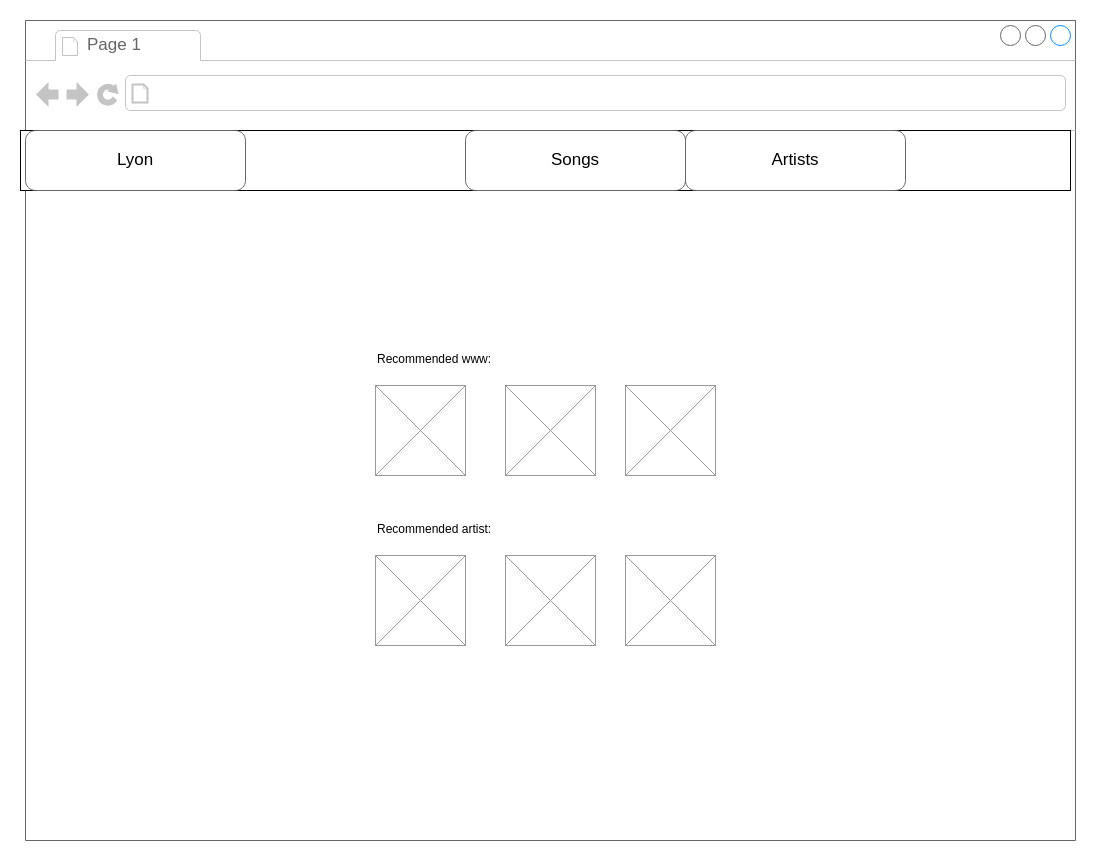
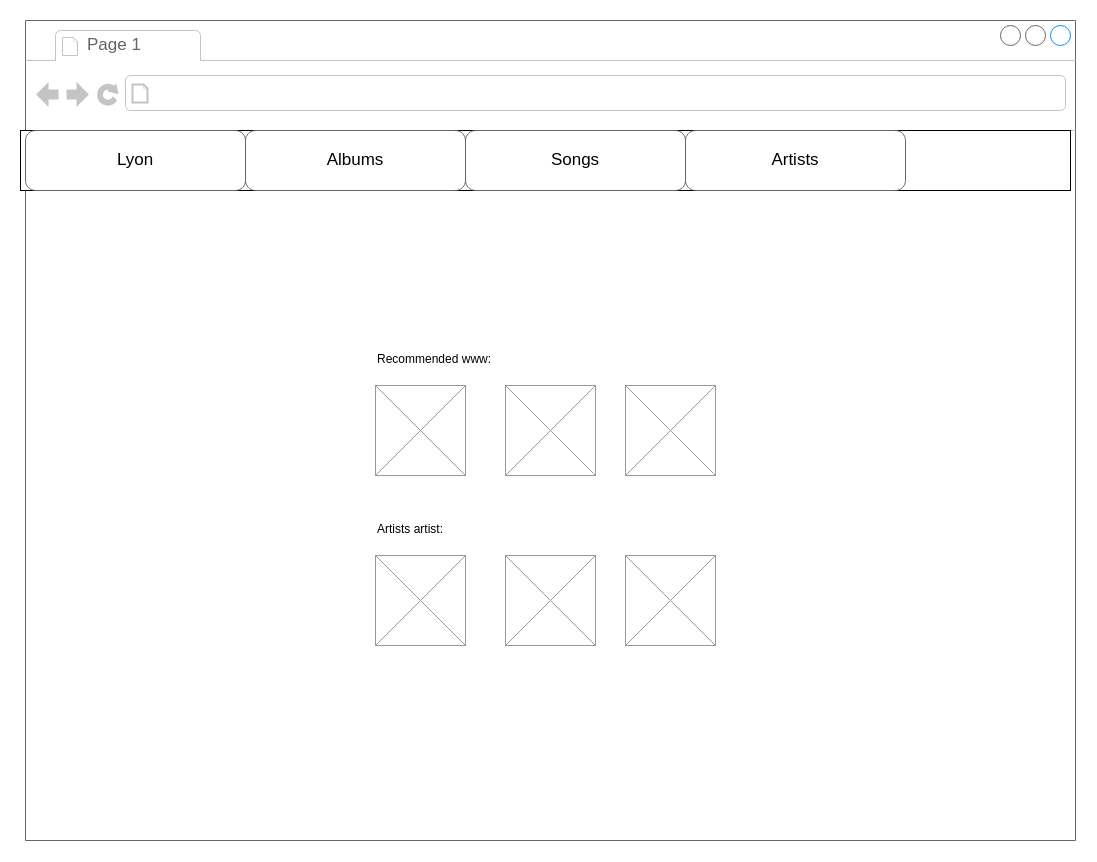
  <mxCell id="0" />
  <mxCell id="1" parent="0" />
  <mxCell id="2" value="" style="strokeWidth=1;shadow=0;dashed=0;align=center;html=1;shape=mxgraph.mockup.containers.browserWindow;rSize=0;strokeColor=#666666;mainText=,;recursiveResize=0;rounded=0;labelBackgroundColor=none;fontFamily=Verdana;fontSize=12" parent="1" vertex="1"><mxGeometry x="25" y="20" width="1050" height="820" as="geometry" /></mxCell>
  <mxCell id="3" value="Page 1" style="strokeWidth=1;shadow=0;dashed=0;align=center;html=1;shape=mxgraph.mockup.containers.anchor;fontSize=17;fontColor=#666666;align=left;" parent="2" vertex="1"><mxGeometry x="60" y="12" width="110" height="26" as="geometry" /></mxCell>
  <mxCell id="4" value="Recommended www:" style="text;spacingTop=-5;whiteSpace=wrap;html=1;align=left;fontSize=12;fontFamily=Helvetica;fillColor=none;strokeColor=none;rounded=0;shadow=1;labelBackgroundColor=none;" parent="2" vertex="1"><mxGeometry x="350" y="330" width="150" height="25" as="geometry" /></mxCell>
  <mxCell id="5" value="" style="rounded=0;whiteSpace=wrap;html=1;" vertex="1" parent="2"><mxGeometry x="-5" y="110" width="1050" height="60" as="geometry" /></mxCell>
  <mxCell id="6" value="&lt;div&gt;Lyon&lt;/div&gt;" style="strokeWidth=1;shadow=0;dashed=0;align=center;html=1;shape=mxgraph.mockup.buttons.button;strokeColor=#666666;mainText=;buttonStyle=round;fontSize=17;fontStyle=0;fillColor=none;whiteSpace=wrap;rounded=0;labelBackgroundColor=none;" parent="2" vertex="1"><mxGeometry y="110" width="220" height="60" as="geometry" /></mxCell>
+ <mxCell id="7" value="Albums" style="strokeWidth=1;shadow=0;dashed=0;align=center;html=1;shape=mxgraph.mockup.buttons.button;strokeColor=#666666;mainText=;buttonStyle=round;fontSize=17;fontStyle=0;fillColor=none;whiteSpace=wrap;rounded=0;labelBackgroundColor=none;" vertex="1" parent="2"><mxGeometry x="220" y="110" width="220" height="60" as="geometry" /></mxCell>
  <mxCell id="8" value="Songs" style="strokeWidth=1;shadow=0;dashed=0;align=center;html=1;shape=mxgraph.mockup.buttons.button;strokeColor=#666666;mainText=;buttonStyle=round;fontSize=17;fontStyle=0;fillColor=none;whiteSpace=wrap;rounded=0;labelBackgroundColor=none;" vertex="1" parent="2"><mxGeometry x="440" y="110" width="220" height="60" as="geometry" /></mxCell>
  <mxCell id="9" value="Artists" style="strokeWidth=1;shadow=0;dashed=0;align=center;html=1;shape=mxgraph.mockup.buttons.button;strokeColor=#666666;mainText=;buttonStyle=round;fontSize=17;fontStyle=0;fillColor=none;whiteSpace=wrap;rounded=0;labelBackgroundColor=none;" vertex="1" parent="2"><mxGeometry x="660" y="110" width="220" height="60" as="geometry" /></mxCell>
  <mxCell id="10" value="" style="verticalLabelPosition=bottom;shadow=0;dashed=0;align=center;html=1;verticalAlign=top;strokeWidth=1;shape=mxgraph.mockup.graphics.simpleIcon;strokeColor=#999999;" vertex="1" parent="2"><mxGeometry x="350" y="365" width="90" height="90" as="geometry" /></mxCell>
  <mxCell id="11" value="" style="verticalLabelPosition=bottom;shadow=0;dashed=0;align=center;html=1;verticalAlign=top;strokeWidth=1;shape=mxgraph.mockup.graphics.simpleIcon;strokeColor=#999999;" vertex="1" parent="2"><mxGeometry x="480" y="365" width="90" height="90" as="geometry" /></mxCell>
  <mxCell id="12" value="" style="verticalLabelPosition=bottom;shadow=0;dashed=0;align=center;html=1;verticalAlign=top;strokeWidth=1;shape=mxgraph.mockup.graphics.simpleIcon;strokeColor=#999999;" vertex="1" parent="2"><mxGeometry x="600" y="365" width="90" height="90" as="geometry" /></mxCell>
- <mxCell id="13" value="Recommended artist:" style="text;spacingTop=-5;whiteSpace=wrap;html=1;align=left;fontSize=12;fontFamily=Helvetica;fillColor=none;strokeColor=none;rounded=0;shadow=1;labelBackgroundColor=none;" vertex="1" parent="2"><mxGeometry x="350" y="500" width="150" height="25" as="geometry" /></mxCell>
+ <mxCell id="13" value="Artists artist:" style="text;spacingTop=-5;whiteSpace=wrap;html=1;align=left;fontSize=12;fontFamily=Helvetica;fillColor=none;strokeColor=none;rounded=0;shadow=1;labelBackgroundColor=none;" vertex="1" parent="2"><mxGeometry x="350" y="500" width="150" height="25" as="geometry" /></mxCell>
  <mxCell id="14" value="" style="verticalLabelPosition=bottom;shadow=0;dashed=0;align=center;html=1;verticalAlign=top;strokeWidth=1;shape=mxgraph.mockup.graphics.simpleIcon;strokeColor=#999999;" vertex="1" parent="2"><mxGeometry x="350" y="535" width="90" height="90" as="geometry" /></mxCell>
  <mxCell id="15" value="" style="verticalLabelPosition=bottom;shadow=0;dashed=0;align=center;html=1;verticalAlign=top;strokeWidth=1;shape=mxgraph.mockup.graphics.simpleIcon;strokeColor=#999999;" vertex="1" parent="2"><mxGeometry x="480" y="535" width="90" height="90" as="geometry" /></mxCell>
  <mxCell id="16" value="" style="verticalLabelPosition=bottom;shadow=0;dashed=0;align=center;html=1;verticalAlign=top;strokeWidth=1;shape=mxgraph.mockup.graphics.simpleIcon;strokeColor=#999999;" vertex="1" parent="2"><mxGeometry x="600" y="535" width="90" height="90" as="geometry" /></mxCell>
